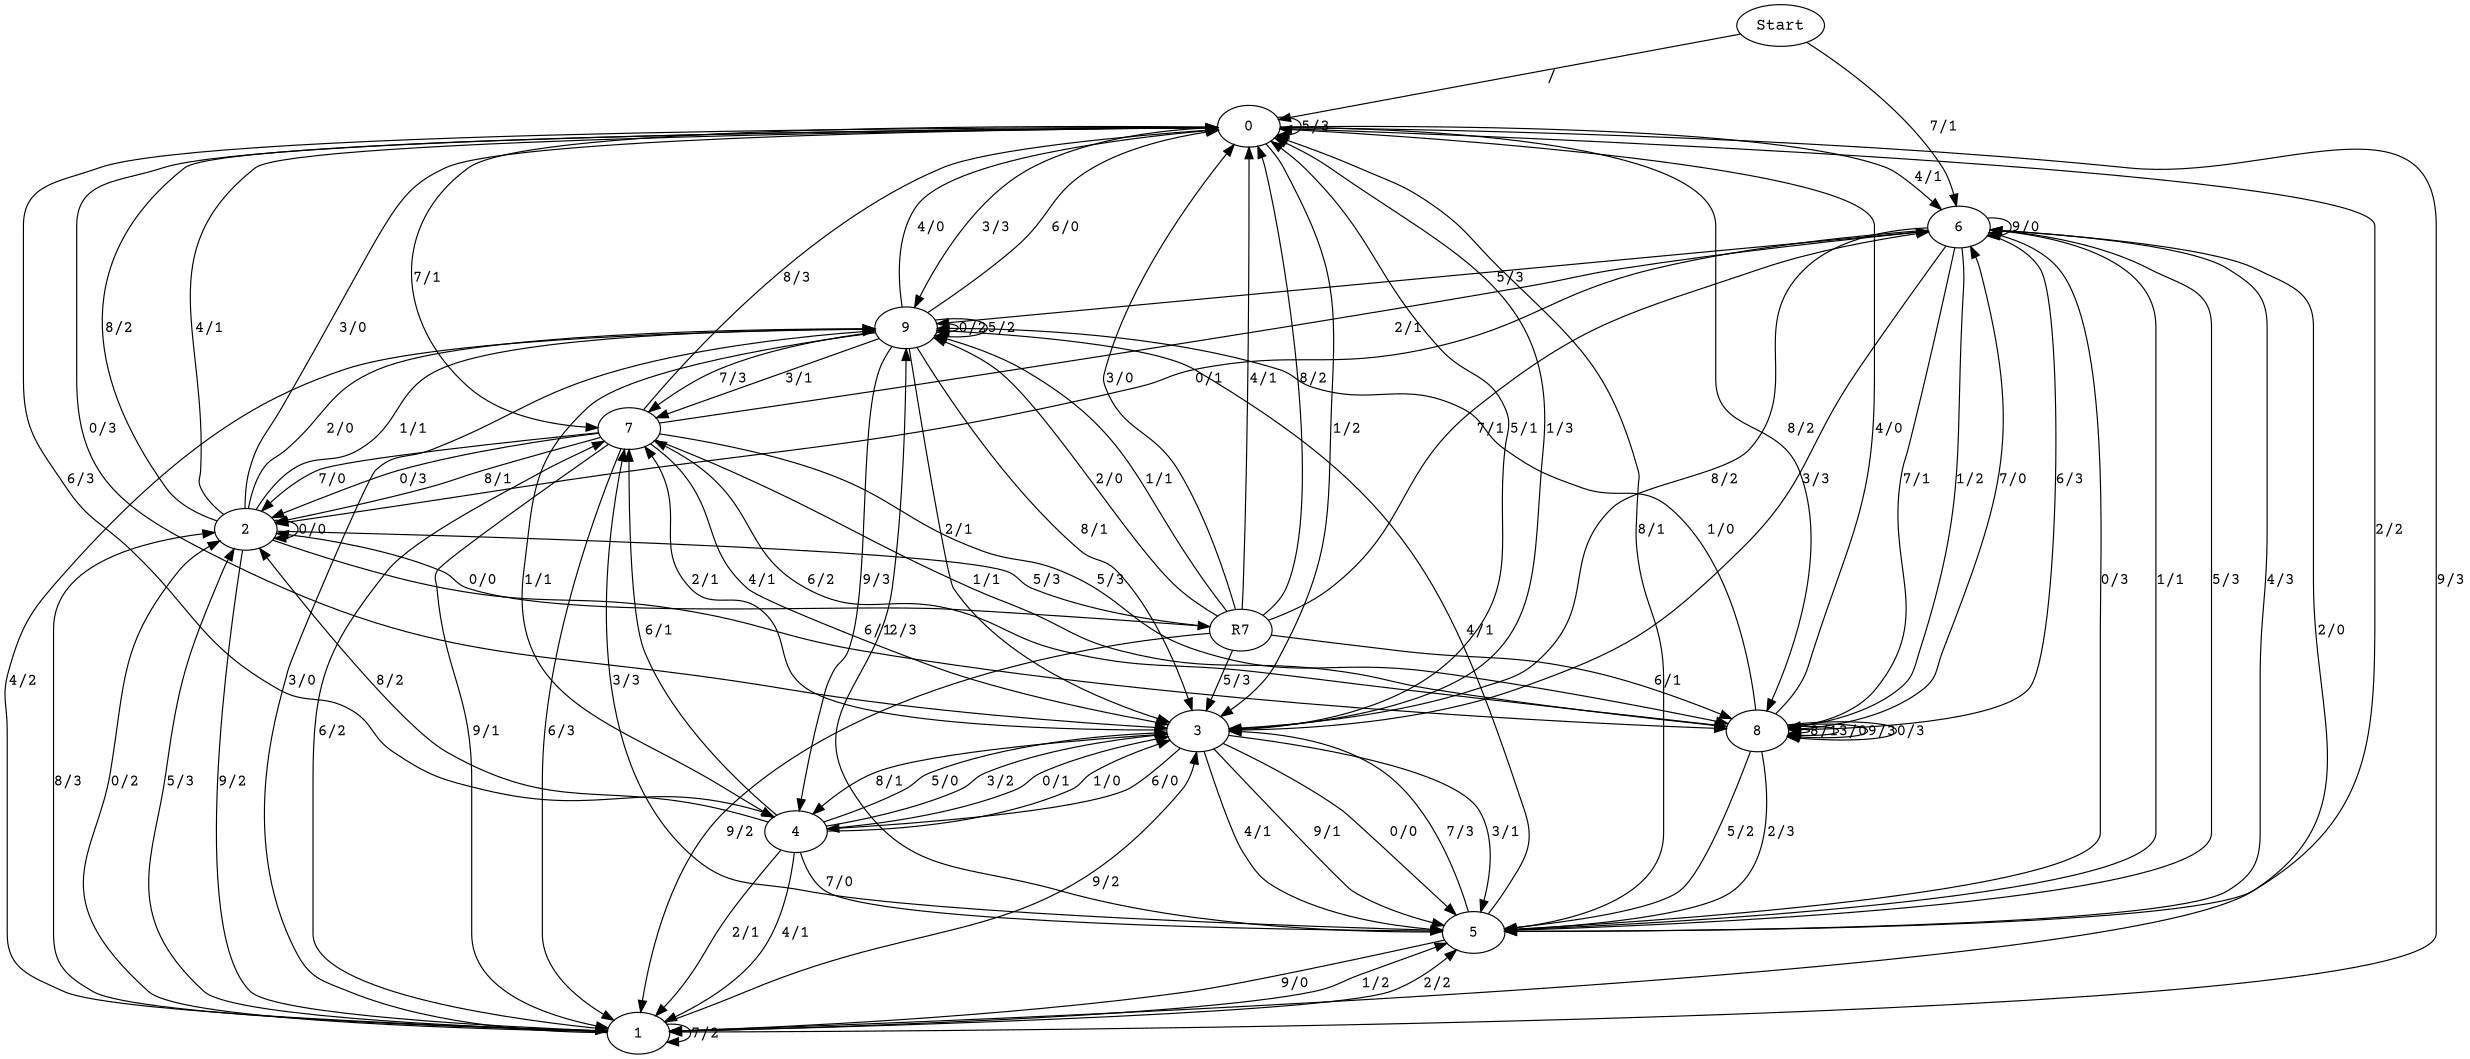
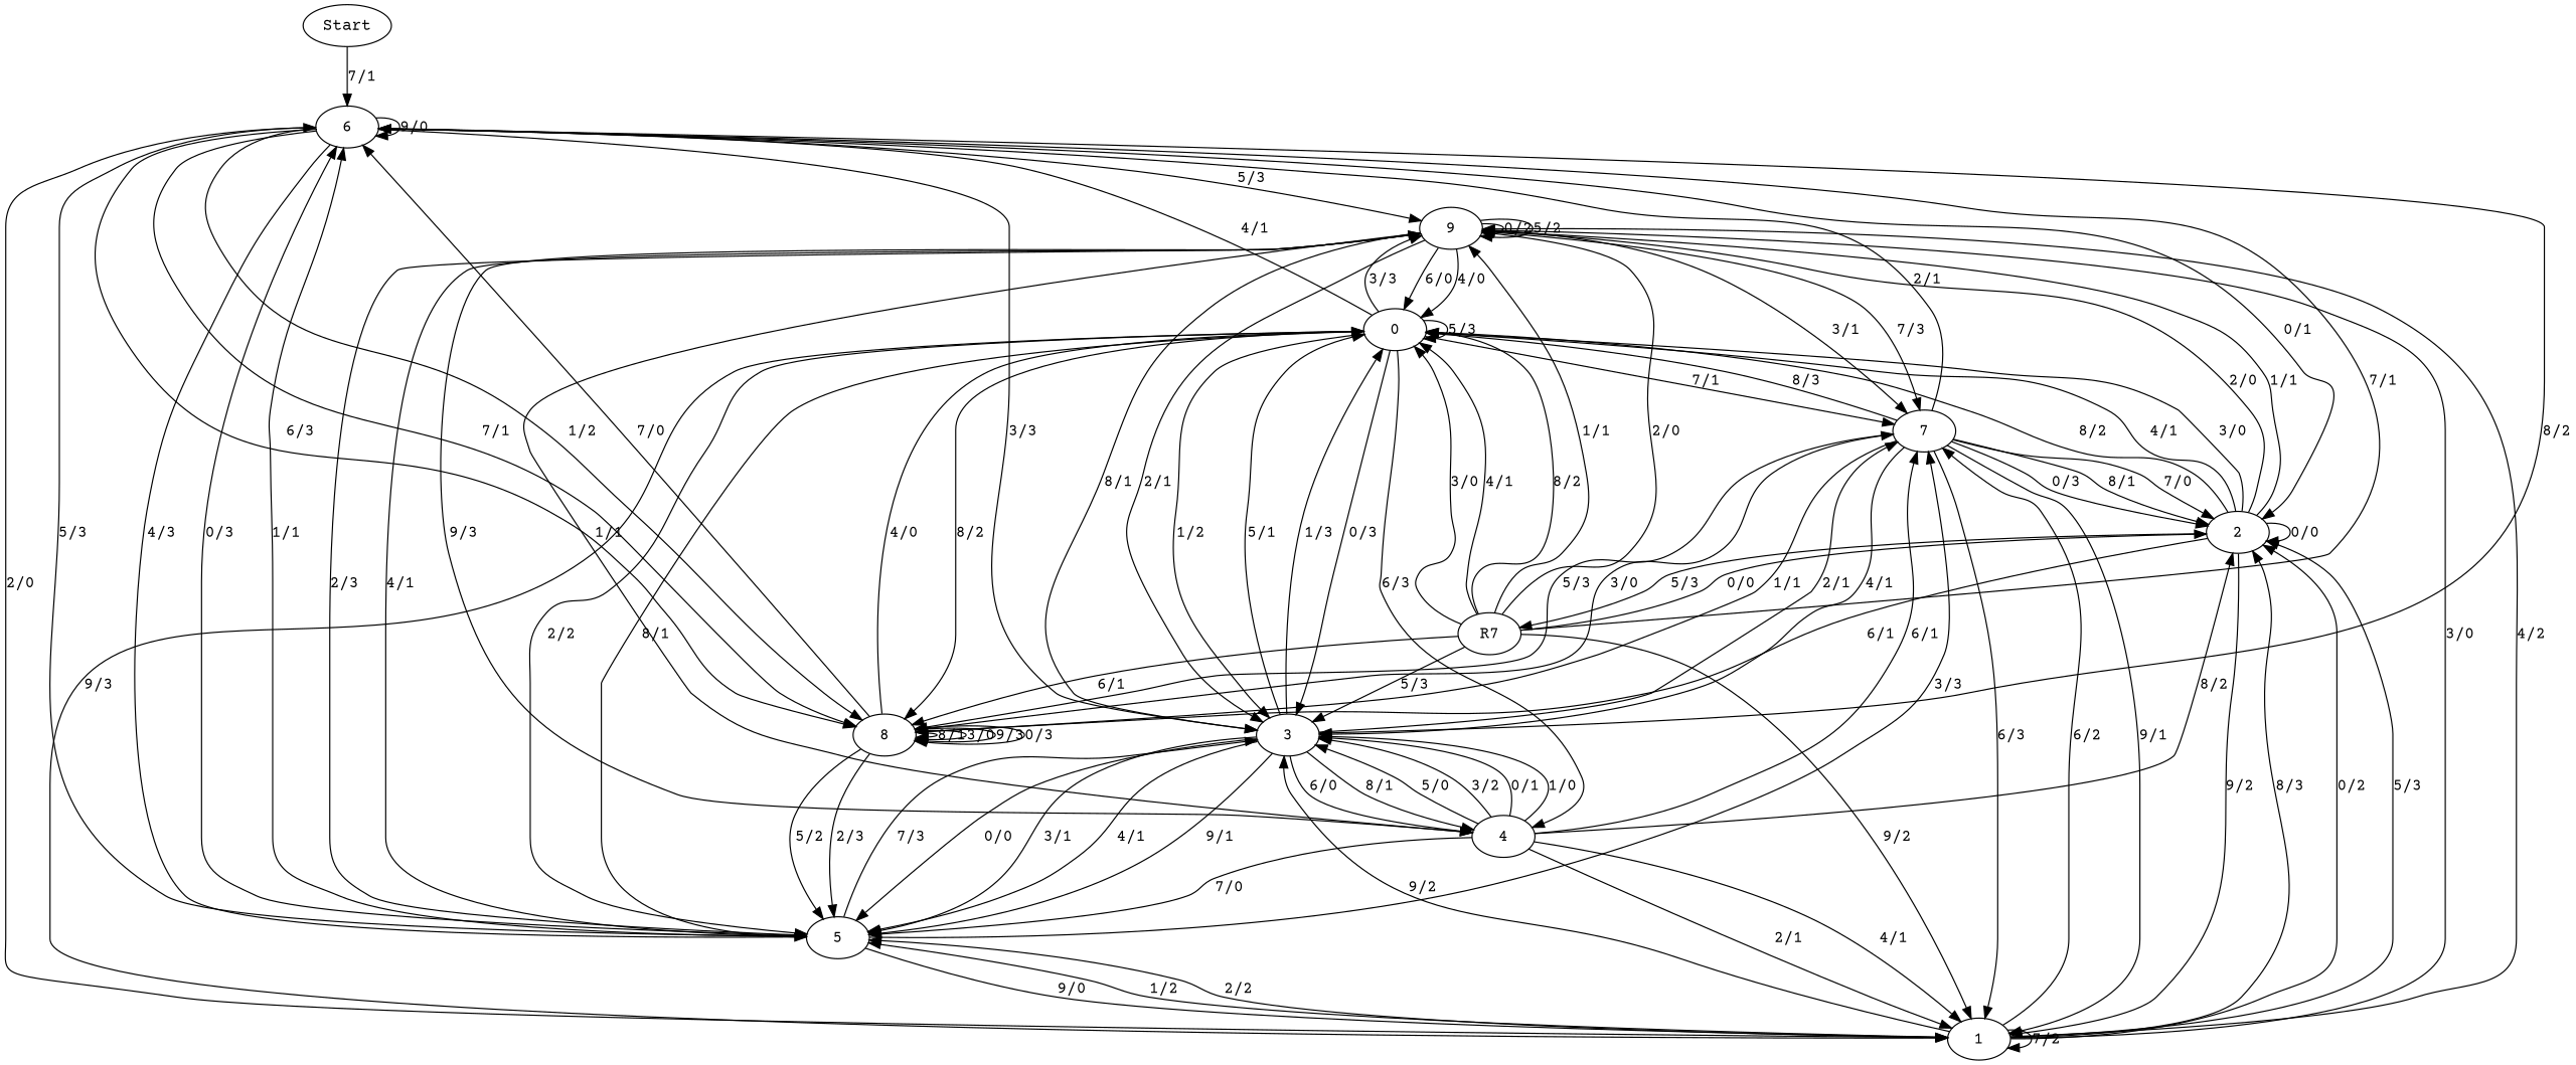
  digraph {
    fontname="Courier Prime"
    node [fontname="Courier Prime"]
    edge [fontname="Courier Prime"]
    Start
    0
    6
    9
    5
    8
    1
    3
    4
    7
    2
    n12 [label=R7]
-   Start -> 0 [label="/"]
    Start -> 6 [label="7/1"]
    0 -> 0 [label="5/3"]
    0 -> 6 [label="4/1"]
    0 -> 9 [label="3/3"]
    0 -> 5 [label="2/2"]
    0 -> 8 [label="8/2"]
    0 -> 1 [label="9/3"]
    0 -> 3 [label="0/3"]
    0 -> 3 [label="1/2"]
    0 -> 4 [label="6/3"]
    0 -> 7 [label="7/1"]
    6 -> 6 [label="9/0"]
    6 -> 9 [label="5/3"]
    6 -> 5 [label="4/3"]
    6 -> 8 [label="6/3"]
    6 -> 8 [label="7/1"]
    6 -> 8 [label="1/2"]
    6 -> 1 [label="2/0"]
    6 -> 3 [label="8/2"]
    6 -> 3 [label="3/3"]
    6 -> 2 [label="0/1"]
    9 -> 0 [label="6/0"]
    9 -> 0 [label="4/0"]
    9 -> 9 [label="0/2"]
    9 -> 9 [label="5/2"]
    9 -> 3 [label="2/1"]
    9 -> 3 [label="8/1"]
    9 -> 4 [label="9/3"]
    9 -> 4 [label="1/1"]
    9 -> 7 [label="3/1"]
    9 -> 7 [label="7/3"]
    5 -> 0 [label="8/1"]
    5 -> 6 [label="0/3"]
    5 -> 6 [label="1/1"]
    5 -> 6 [label="5/3"]
    5 -> 9 [label="2/3"]
    5 -> 9 [label="4/1"]
    5 -> 1 [label="9/0"]
    5 -> 3 [label="7/3"]
    5 -> 7 [label="3/3"]
    8 -> 0 [label="4/0"]
    8 -> 6 [label="7/0"]
-   8 -> 9 [label="1/0"]
    8 -> 5 [label="2/3"]
    8 -> 5 [label="5/2"]
    8 -> 8 [label="8/1"]
    8 -> 8 [label="3/0"]
    8 -> 8 [label="9/3"]
    8 -> 8 [label="0/3"]
-   8 -> 7 [label="6/2"]
+   8 -> 7 [label="3/0"]
    1 -> 9 [label="3/0"]
    1 -> 9 [label="4/2"]
    1 -> 5 [label="1/2"]
    1 -> 5 [label="2/2"]
    1 -> 1 [label="7/2"]
    1 -> 3 [label="9/2"]
    1 -> 7 [label="6/2"]
    1 -> 2 [label="8/3"]
    1 -> 2 [label="0/2"]
    1 -> 2 [label="5/3"]
    3 -> 0 [label="5/1"]
    3 -> 0 [label="1/3"]
    3 -> 5 [label="3/1"]
    3 -> 5 [label="4/1"]
    3 -> 5 [label="9/1"]
    3 -> 5 [label="0/0"]
    3 -> 4 [label="6/0"]
    3 -> 4 [label="8/1"]
    3 -> 7 [label="2/1"]
    4 -> 5 [label="7/0"]
    4 -> 1 [label="2/1"]
    4 -> 1 [label="4/1"]
    4 -> 3 [label="5/0"]
    4 -> 3 [label="3/2"]
    4 -> 3 [label="0/1"]
    4 -> 3 [label="1/0"]
    4 -> 7 [label="6/1"]
    4 -> 2 [label="8/2"]
    7 -> 0 [label="8/3"]
    7 -> 6 [label="2/1"]
    7 -> 8 [label="5/3"]
    7 -> 8 [label="1/1"]
    7 -> 1 [label="6/3"]
    7 -> 1 [label="9/1"]
    7 -> 3 [label="4/1"]
    7 -> 2 [label="0/3"]
    7 -> 2 [label="8/1"]
    7 -> 2 [label="7/0"]
    2 -> 0 [label="8/2"]
    2 -> 0 [label="4/1"]
    2 -> 0 [label="3/0"]
    2 -> 9 [label="2/0"]
    2 -> 9 [label="1/1"]
    2 -> 8 [label="6/1"]
    2 -> 1 [label="9/2"]
    2 -> 2 [label="0/0"]
    2 -> n12 [label="5/3"]
    n12 -> 0 [label="8/2"]
    n12 -> 0 [label="3/0"]
    n12 -> 0 [label="4/1"]
    n12 -> 6 [label="7/1"]
    n12 -> 9 [label="2/0"]
    n12 -> 9 [label="1/1"]
    n12 -> 8 [label="6/1"]
    n12 -> 1 [label="9/2"]
    n12 -> 3 [label="5/3"]
    n12 -> 2 [label="0/0"]
  }
